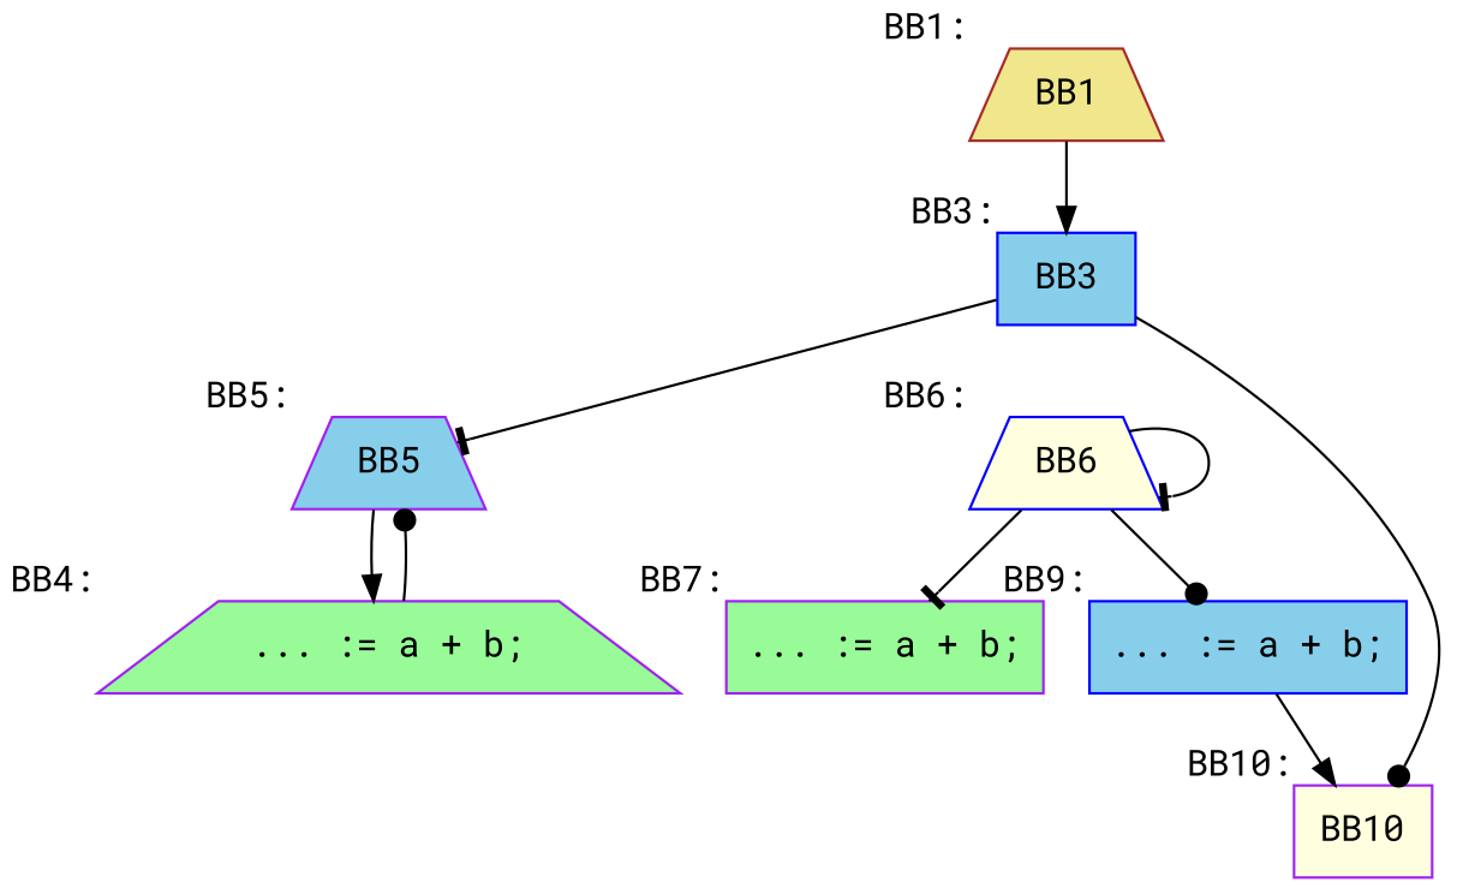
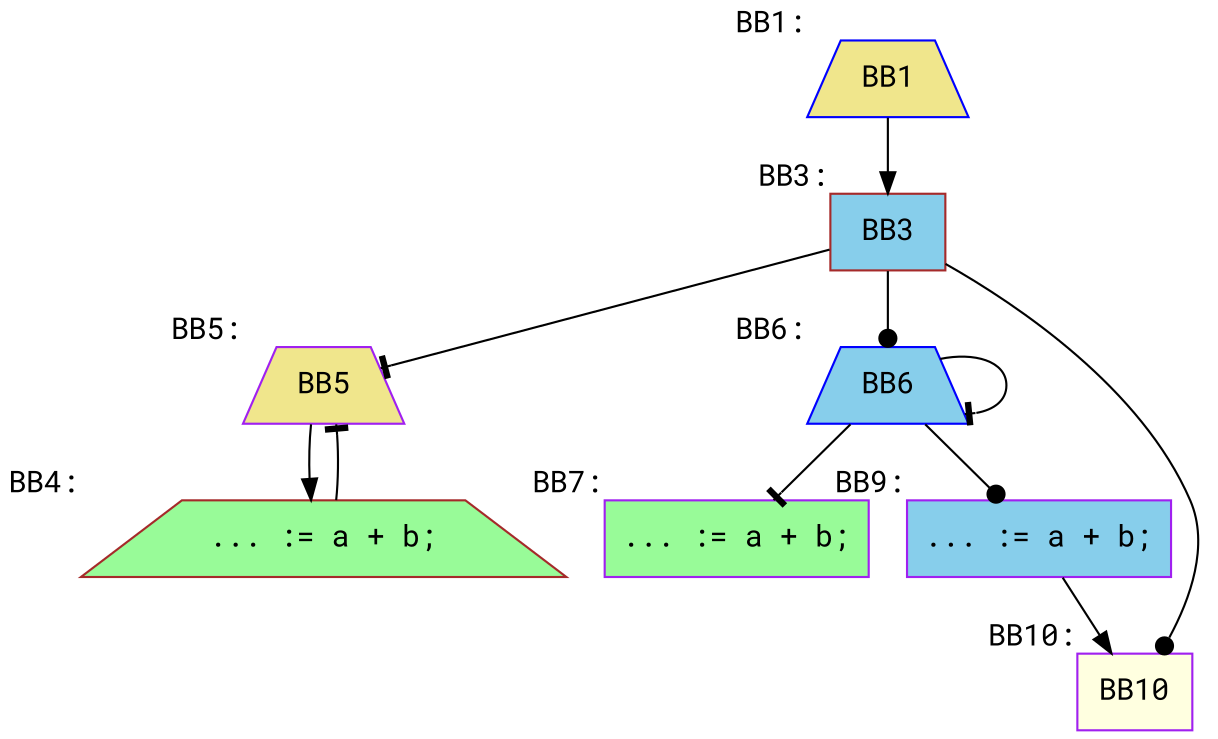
  digraph {
    fontname="Roboto Mono"
    node [color=purple fillcolor=khaki fontname="Roboto Mono" shape=trapezium style=filled]
    edge [arrowhead=tee fontname="Roboto Mono"]
-   BB1 [color=brown xlabel="BB1:"]
-   BB3 [color=blue fillcolor=skyblue shape=box xlabel="BB3:"]
-   BB5 [fillcolor=skyblue xlabel="BB5:"]
-   BB6 [color=blue fillcolor=lightyellow xlabel="BB6:"]
+   BB1 [color=blue xlabel="BB1:"]
+   BB3 [color=brown fillcolor=skyblue shape=box xlabel="BB3:"]
+   BB5 [xlabel="BB5:"]
+   BB6 [color=blue fillcolor=skyblue xlabel="BB6:"]
    BB10 [fillcolor=lightyellow shape=box xlabel="BB10:"]
-   n6 [fillcolor=palegreen label="... := a + b;\n" xlabel="BB4:"]
+   n6 [color=brown fillcolor=palegreen label="... := a + b;\n" xlabel="BB4:"]
    n7 [fillcolor=palegreen label="... := a + b;\n" shape=box xlabel="BB7:"]
-   n8 [color=blue fillcolor=skyblue label="... := a + b;\n" shape=box xlabel="BB9:"]
+   n8 [fillcolor=skyblue label="... := a + b;\n" shape=box xlabel="BB9:"]
    BB1 -> BB3 [arrowhead=normal]
    BB3 -> BB5
+   BB3 -> BB6 [arrowhead=dot]
    BB3 -> BB10 [arrowhead=dot]
    BB5 -> n6 [arrowhead=normal]
    BB6 -> BB6
    BB6 -> n7
    BB6 -> n8 [arrowhead=dot]
-   n6 -> BB5 [arrowhead=dot]
+   n6 -> BB5
    n8 -> BB10 [arrowhead=normal]
  }
